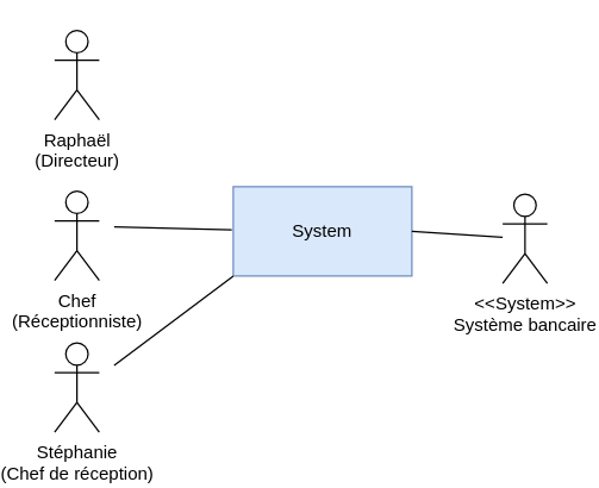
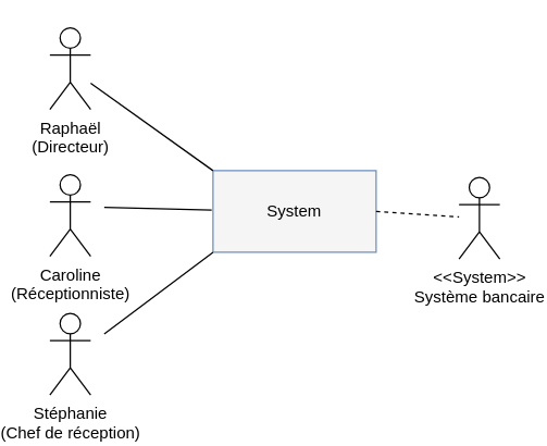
  <mxCell id="0" />
  <mxCell id="1" parent="0" />
- <mxCell id="2" value="System" style="rounded=0;whiteSpace=wrap;html=1;fillColor=#dae8fc;strokeColor=#6c8ebf;" vertex="1" parent="1"><mxGeometry x="140" y="125" width="120" height="60" as="geometry" /></mxCell>
+ <mxCell id="2" value="System" style="rounded=0;whiteSpace=wrap;html=1;fillColor=#f5f5f5;strokeColor=#6c8ebf;" vertex="1" parent="1"><mxGeometry x="140" y="125" width="120" height="60" as="geometry" /></mxCell>
  <mxCell id="3" value="Raphaël&lt;br&gt;(Directeur)" style="shape=umlActor;verticalLabelPosition=bottom;verticalAlign=top;html=1;outlineConnect=0;" vertex="1" parent="1"><mxGeometry x="20" y="20" width="30" height="60" as="geometry" /></mxCell>
- <mxCell id="4" value="Chef&lt;br&gt;(Réceptionniste)" style="shape=umlActor;verticalLabelPosition=bottom;verticalAlign=top;html=1;outlineConnect=0;" vertex="1" parent="1"><mxGeometry x="20" y="128" width="30" height="60" as="geometry" /></mxCell>
+ <mxCell id="4" value="Caroline&lt;br&gt;(Réceptionniste)" style="shape=umlActor;verticalLabelPosition=bottom;verticalAlign=top;html=1;outlineConnect=0;" vertex="1" parent="1"><mxGeometry x="20" y="128" width="30" height="60" as="geometry" /></mxCell>
  <mxCell id="5" value="Stéphanie&lt;br&gt;(Chef de réception)" style="shape=umlActor;verticalLabelPosition=bottom;verticalAlign=top;html=1;outlineConnect=0;" vertex="1" parent="1"><mxGeometry x="20" y="230" width="30" height="60" as="geometry" /></mxCell>
  <mxCell id="6" value="&amp;lt;&amp;lt;System&amp;gt;&amp;gt;&lt;br&gt;Système bancaire" style="shape=umlActor;verticalLabelPosition=bottom;verticalAlign=top;html=1;outlineConnect=0;" vertex="1" parent="1"><mxGeometry x="321" y="130" width="30" height="60" as="geometry" /></mxCell>
- <mxCell id="7" value="" style="endArrow=none;html=1;exitX=1;exitY=0.5;exitDx=0;exitDy=0;" edge="1" parent="1" source="2" target="6"><mxGeometry width="50" height="50" relative="1" as="geometry"><mxPoint x="370" y="175" as="sourcePoint" /><mxPoint x="310" y="155" as="targetPoint" /></mxGeometry></mxCell>
+ <mxCell id="7" value="" style="endArrow=none;html=1;exitX=1;exitY=0.5;exitDx=0;exitDy=0;dashed=1;" edge="1" parent="1" source="2" target="6"><mxGeometry width="50" height="50" relative="1" as="geometry"><mxPoint x="370" y="175" as="sourcePoint" /><mxPoint x="310" y="155" as="targetPoint" /></mxGeometry></mxCell>
+ <mxCell id="8" value="" style="endArrow=none;html=1;exitX=0;exitY=0;exitDx=0;exitDy=0;" edge="1" parent="1" source="2" target="3"><mxGeometry width="50" height="50" relative="1" as="geometry"><mxPoint x="130" y="115" as="sourcePoint" /><mxPoint x="420" y="125" as="targetPoint" /></mxGeometry></mxCell>
  <mxCell id="9" value="" style="endArrow=none;html=1;exitX=-0.008;exitY=0.367;exitDx=0;exitDy=0;exitPerimeter=0;" edge="1" parent="1"><mxGeometry width="50" height="50" relative="1" as="geometry"><mxPoint x="139.04" y="154.02" as="sourcePoint" /><mxPoint x="60" y="152" as="targetPoint" /></mxGeometry></mxCell>
  <mxCell id="10" value="" style="endArrow=none;html=1;entryX=0;entryY=1;entryDx=0;entryDy=0;" edge="1" parent="1" target="2"><mxGeometry width="50" height="50" relative="1" as="geometry"><mxPoint x="60" y="245" as="sourcePoint" /><mxPoint x="170" y="195" as="targetPoint" /></mxGeometry></mxCell>
